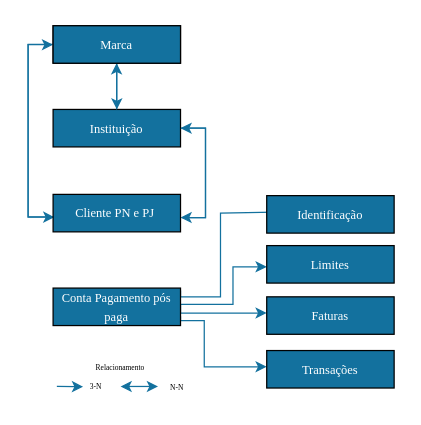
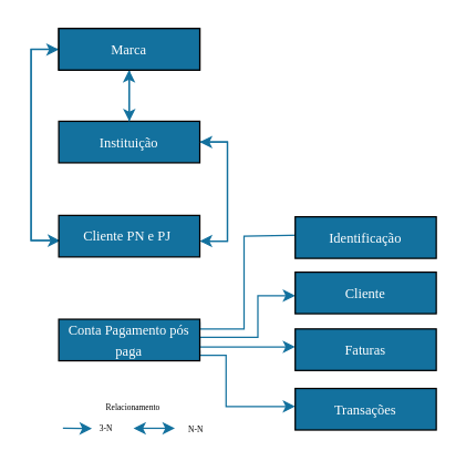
  <mxCell id="0" />
  <mxCell id="1" parent="0" />
  <mxCell id="2" style="edgeStyle=orthogonalEdgeStyle;rounded=0;orthogonalLoop=1;jettySize=auto;html=1;strokeColor=#13719E;" parent="1" edge="1"><mxGeometry relative="1" as="geometry"><mxPoint x="144" y="232" as="sourcePoint" /><mxPoint x="226" y="169" as="targetPoint" /><Array as="points"><mxPoint x="144" y="237" /><mxPoint x="176" y="237" /><mxPoint x="176" y="170" /><mxPoint x="226" y="170" /></Array></mxGeometry></mxCell>
  <mxCell id="3" style="edgeStyle=orthogonalEdgeStyle;rounded=0;orthogonalLoop=1;jettySize=auto;html=1;exitX=0.5;exitY=1;exitDx=0;exitDy=0;" parent="1" source="25" target="25" edge="1"><mxGeometry relative="1" as="geometry" /></mxCell>
  <mxCell id="4" value="" style="edgeStyle=orthogonalEdgeStyle;rounded=0;orthogonalLoop=1;jettySize=auto;html=1;strokeColor=#13719E;" parent="1" source="6" target="8" edge="1"><mxGeometry relative="1" as="geometry" /></mxCell>
  <mxCell id="5" style="edgeStyle=orthogonalEdgeStyle;rounded=0;orthogonalLoop=1;jettySize=auto;html=1;exitX=0;exitY=0.5;exitDx=0;exitDy=0;entryX=0.01;entryY=0.392;entryDx=0;entryDy=0;entryPerimeter=0;strokeColor=#13719E;" parent="1" source="6" target="25" edge="1"><mxGeometry relative="1" as="geometry" /></mxCell>
  <mxCell id="6" value="&lt;font face=&quot;Verdana&quot; style=&quot;font-size: 10px&quot; color=&quot;#ffffff&quot;&gt;Marca&lt;/font&gt;" style="rounded=0;whiteSpace=wrap;html=1;fillColor=#13719E;strokeColor=#000000;flipV=1;" parent="1" vertex="1"><mxGeometry x="42" y="20" width="102" height="30" as="geometry" /></mxCell>
  <mxCell id="7" style="edgeStyle=orthogonalEdgeStyle;rounded=0;orthogonalLoop=1;jettySize=auto;html=1;entryX=1;entryY=0.381;entryDx=0;entryDy=0;entryPerimeter=0;strokeColor=#13719E;exitX=1;exitY=0.5;exitDx=0;exitDy=0;" parent="1" source="8" target="25" edge="1"><mxGeometry relative="1" as="geometry" /></mxCell>
  <mxCell id="8" value="&lt;font face=&quot;Verdana&quot; style=&quot;font-size: 10px&quot; color=&quot;#ffffff&quot;&gt;Instituição&lt;/font&gt;" style="rounded=0;whiteSpace=wrap;html=1;fillColor=#13719E;strokeColor=#000000;flipV=1;" parent="1" vertex="1"><mxGeometry x="42" y="87" width="102" height="30" as="geometry" /></mxCell>
  <mxCell id="9" style="edgeStyle=orthogonalEdgeStyle;rounded=0;orthogonalLoop=1;jettySize=auto;html=1;exitX=1;exitY=0.5;exitDx=0;exitDy=0;strokeColor=#13719E;" parent="1" edge="1"><mxGeometry relative="1" as="geometry"><Array as="points"><mxPoint x="144" y="243" /><mxPoint x="186" y="243" /><mxPoint x="186" y="213" /></Array><mxPoint x="213" y="213" as="targetPoint" /><mxPoint x="144" y="248" as="sourcePoint" /></mxGeometry></mxCell>
  <mxCell id="10" style="edgeStyle=orthogonalEdgeStyle;rounded=0;orthogonalLoop=1;jettySize=auto;html=1;entryX=0;entryY=0.5;entryDx=0;entryDy=0;strokeColor=#13719E;" parent="1" edge="1"><mxGeometry relative="1" as="geometry"><mxPoint x="144" y="248" as="sourcePoint" /><mxPoint x="213" y="250" as="targetPoint" /><Array as="points"><mxPoint x="144" y="250" /></Array></mxGeometry></mxCell>
  <mxCell id="11" style="edgeStyle=orthogonalEdgeStyle;rounded=0;orthogonalLoop=1;jettySize=auto;html=1;exitX=1;exitY=0.75;exitDx=0;exitDy=0;strokeColor=#13719E;" parent="1" source="12" edge="1"><mxGeometry relative="1" as="geometry"><mxPoint x="213" y="293" as="targetPoint" /><Array as="points"><mxPoint x="144" y="256" /><mxPoint x="163" y="256" /><mxPoint x="163" y="293" /></Array><mxPoint x="151" y="255.5" as="sourcePoint" /></mxGeometry></mxCell>
  <mxCell id="12" value="&lt;font color=&quot;#ffffff&quot; face=&quot;Verdana&quot;&gt;&lt;span style=&quot;font-size: 10px&quot;&gt;Conta Pagamento pós paga&lt;/span&gt;&lt;/font&gt;" style="rounded=0;whiteSpace=wrap;html=1;fillColor=#13719E;strokeColor=#000000;" parent="1" vertex="1"><mxGeometry x="42" y="230" width="102" height="30" as="geometry" /></mxCell>
  <mxCell id="13" value="&lt;font face=&quot;Verdana&quot; style=&quot;font-size: 10px&quot; color=&quot;#ffffff&quot;&gt;Identificação&lt;/font&gt;" style="rounded=0;whiteSpace=wrap;html=1;fillColor=#13719E;strokeColor=#000000;" parent="1" vertex="1"><mxGeometry x="213" y="156" width="102" height="30" as="geometry" /></mxCell>
- <mxCell id="14" value="&lt;font face=&quot;Verdana&quot; style=&quot;font-size: 10px&quot; color=&quot;#ffffff&quot;&gt;Limites&lt;/font&gt;" style="rounded=0;whiteSpace=wrap;html=1;fillColor=#13719E;strokeColor=#000000;" parent="1" vertex="1"><mxGeometry x="213" y="196" width="102" height="30" as="geometry" /></mxCell>
+ <mxCell id="14" value="&lt;font face=&quot;Verdana&quot; style=&quot;font-size: 10px&quot; color=&quot;#ffffff&quot;&gt;Cliente&lt;/font&gt;" style="rounded=0;whiteSpace=wrap;html=1;fillColor=#13719E;strokeColor=#000000;" parent="1" vertex="1"><mxGeometry x="213" y="196" width="102" height="30" as="geometry" /></mxCell>
  <mxCell id="15" value="&lt;font face=&quot;Verdana&quot; style=&quot;font-size: 10px&quot; color=&quot;#ffffff&quot;&gt;Faturas&lt;/font&gt;" style="rounded=0;whiteSpace=wrap;html=1;fillColor=#13719E;strokeColor=#000000;" parent="1" vertex="1"><mxGeometry x="213" y="237" width="102" height="30" as="geometry" /></mxCell>
  <mxCell id="16" value="&lt;font face=&quot;Verdana&quot; style=&quot;font-size: 10px&quot; color=&quot;#ffffff&quot;&gt;Transações&lt;/font&gt;" style="rounded=0;whiteSpace=wrap;html=1;fillColor=#13719E;strokeColor=#000000;" parent="1" vertex="1"><mxGeometry x="213" y="280" width="102" height="30" as="geometry" /></mxCell>
  <mxCell id="17" value="" style="endArrow=classic;html=1;strokeColor=#13719E;" parent="1" edge="1"><mxGeometry width="50" height="50" relative="1" as="geometry"><mxPoint x="45" y="308.75" as="sourcePoint" /><mxPoint x="66" y="309" as="targetPoint" /><Array as="points" /></mxGeometry></mxCell>
  <mxCell id="18" value="" style="endArrow=classic;startArrow=classic;html=1;strokeColor=#13719E;" parent="1" edge="1"><mxGeometry width="50" height="50" relative="1" as="geometry"><mxPoint x="96" y="308.75" as="sourcePoint" /><mxPoint x="126" y="308.75" as="targetPoint" /></mxGeometry></mxCell>
  <mxCell id="19" value="&lt;font face=&quot;Verdana&quot; style=&quot;font-size: 6px&quot;&gt;N-N&lt;/font&gt;" style="text;html=1;align=center;verticalAlign=middle;resizable=0;points=[];autosize=1;" parent="1" vertex="1"><mxGeometry x="126" y="298" width="30" height="20" as="geometry" /></mxCell>
  <mxCell id="20" value="&lt;font face=&quot;Verdana&quot; style=&quot;font-size: 6px&quot;&gt;3-N&lt;/font&gt;" style="text;html=1;align=center;verticalAlign=middle;resizable=0;points=[];autosize=1;" parent="1" vertex="1"><mxGeometry x="61" y="297" width="30" height="20" as="geometry" /></mxCell>
  <mxCell id="21" value="&lt;font face=&quot;Verdana&quot; style=&quot;font-size: 6px&quot;&gt;Relacionamento&lt;/font&gt;" style="text;html=1;strokeColor=none;fillColor=none;align=center;verticalAlign=middle;whiteSpace=wrap;rounded=0;container=0;" parent="1" vertex="1"><mxGeometry x="20" y="282" width="152" height="20" as="geometry" /></mxCell>
  <mxCell id="22" value="" style="edgeStyle=orthogonalEdgeStyle;rounded=0;orthogonalLoop=1;jettySize=auto;html=1;strokeColor=#13719E;" parent="1" edge="1"><mxGeometry relative="1" as="geometry"><mxPoint x="92.83" y="87" as="sourcePoint" /><mxPoint x="92.83" y="50" as="targetPoint" /></mxGeometry></mxCell>
  <mxCell id="23" style="edgeStyle=orthogonalEdgeStyle;rounded=0;orthogonalLoop=1;jettySize=auto;html=1;entryX=1;entryY=0.5;entryDx=0;entryDy=0;strokeColor=#13719E;exitX=1.01;exitY=0.381;exitDx=0;exitDy=0;exitPerimeter=0;" parent="1" source="25" target="8" edge="1"><mxGeometry relative="1" as="geometry"><mxPoint x="154" y="183.57" as="sourcePoint" /><mxPoint x="154" y="112" as="targetPoint" /></mxGeometry></mxCell>
  <mxCell id="24" style="edgeStyle=orthogonalEdgeStyle;rounded=0;orthogonalLoop=1;jettySize=auto;html=1;entryX=-0.007;entryY=0.414;entryDx=0;entryDy=0;entryPerimeter=0;strokeColor=#13719E;" parent="1" edge="1"><mxGeometry relative="1" as="geometry"><mxPoint x="58" y="173" as="sourcePoint" /><mxPoint x="42" y="35.2" as="targetPoint" /><Array as="points"><mxPoint x="22" y="173" /><mxPoint x="22" y="35" /></Array></mxGeometry></mxCell>
  <mxCell id="25" value="&lt;font face=&quot;Verdana&quot; style=&quot;font-size: 10px&quot; color=&quot;#ffffff&quot;&gt;Cliente PN e PJ&amp;nbsp;&lt;/font&gt;" style="rounded=0;whiteSpace=wrap;html=1;fillColor=#13719E;strokeColor=#000000;flipV=1;" parent="1" vertex="1"><mxGeometry x="42" y="155" width="102" height="30" as="geometry" /></mxCell>
  <mxCell id="26" value="&lt;font face=&quot;Verdana&quot; style=&quot;font-size: 10px&quot; color=&quot;#ffffff&quot;&gt;Marca&lt;/font&gt;" style="rounded=0;whiteSpace=wrap;html=1;fillColor=#13719E;strokeColor=#000000;flipV=1;" parent="1" vertex="1"><mxGeometry x="42" y="20" width="102" height="30" as="geometry" /></mxCell>
